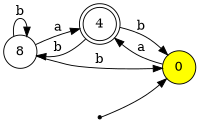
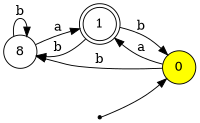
  digraph {
    rankdir=LR
    splines=true
    node [shape=circle]
    n1 [label=8]
-   1 [shape=doublecircle label=4]
+   1 [shape=doublecircle]
    0 [fillcolor=yellow style=filled]
    init [shape=point]
    n1 -> n1 [label=b]
    n1 -> 1 [label=a]
    1 -> n1 [label=b]
    1 -> 0 [label=b]
-   n1 -> 0 [label=b]
+   0 -> n1 [label=b]
    0 -> 1 [label=a]
    init -> 0
  }
